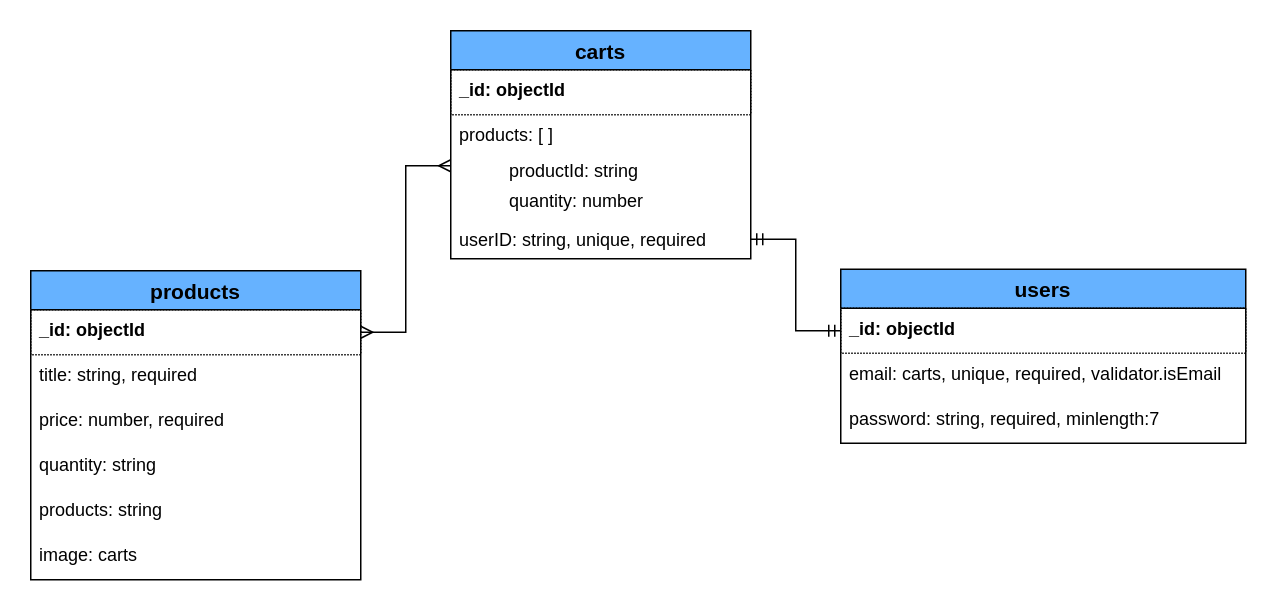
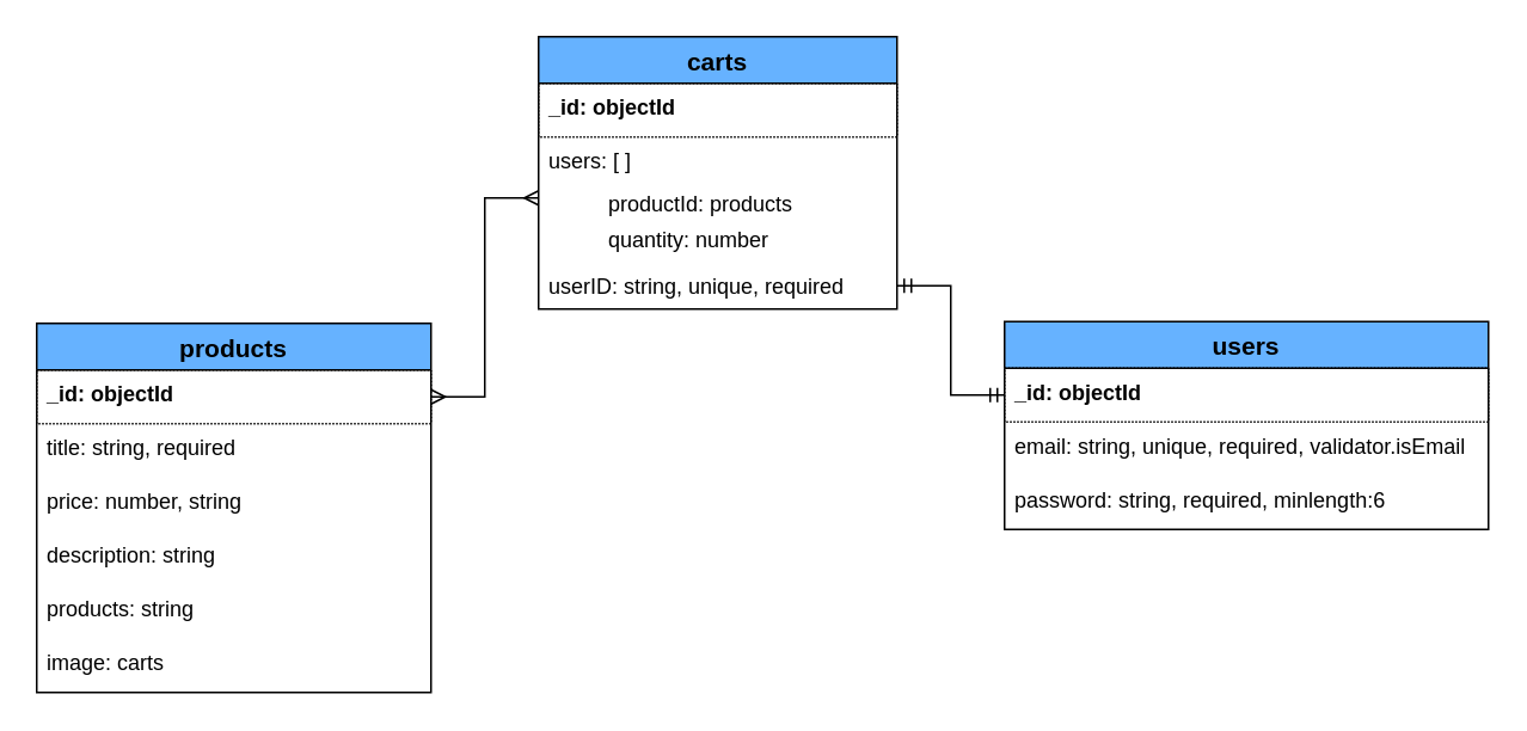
  <mxCell id="0" />
  <mxCell id="1" parent="0" />
  <mxCell id="2" value="users" style="swimlane;fontStyle=1;childLayout=stackLayout;horizontal=1;startSize=26;horizontalStack=0;resizeParent=1;resizeParentMax=0;resizeLast=0;collapsible=1;marginBottom=0;align=center;fontSize=14;fillColor=#66B2FF;" vertex="1" parent="1"><mxGeometry x="560" y="179" width="270" height="116" as="geometry" /></mxCell>
  <mxCell id="3" value="_id: objectId" style="text;strokeColor=default;fillColor=none;spacingLeft=4;spacingRight=4;overflow=hidden;rotatable=0;points=[[0,0.5],[1,0.5]];portConstraint=eastwest;fontSize=12;fontStyle=1;dashed=1;dashPattern=1 1;" vertex="1" parent="2"><mxGeometry y="26" width="270" height="30" as="geometry" /></mxCell>
- <mxCell id="4" value="email: carts, unique, required, validator.isEmail" style="text;strokeColor=none;fillColor=none;spacingLeft=4;spacingRight=4;overflow=hidden;rotatable=0;points=[[0,0.5],[1,0.5]];portConstraint=eastwest;fontSize=12;" vertex="1" parent="2"><mxGeometry y="56" width="270" height="30" as="geometry" /></mxCell>
- <mxCell id="5" value="password: string, required, minlength:7" style="text;strokeColor=none;fillColor=none;spacingLeft=4;spacingRight=4;overflow=hidden;rotatable=0;points=[[0,0.5],[1,0.5]];portConstraint=eastwest;fontSize=12;dashed=1;dashPattern=1 1;" vertex="1" parent="2"><mxGeometry y="86" width="270" height="30" as="geometry" /></mxCell>
+ <mxCell id="4" value="email: string, unique, required, validator.isEmail" style="text;strokeColor=none;fillColor=none;spacingLeft=4;spacingRight=4;overflow=hidden;rotatable=0;points=[[0,0.5],[1,0.5]];portConstraint=eastwest;fontSize=12;" vertex="1" parent="2"><mxGeometry y="56" width="270" height="30" as="geometry" /></mxCell>
+ <mxCell id="5" value="password: string, required, minlength:6" style="text;strokeColor=none;fillColor=none;spacingLeft=4;spacingRight=4;overflow=hidden;rotatable=0;points=[[0,0.5],[1,0.5]];portConstraint=eastwest;fontSize=12;dashed=1;dashPattern=1 1;" vertex="1" parent="2"><mxGeometry y="86" width="270" height="30" as="geometry" /></mxCell>
  <mxCell id="6" value="carts" style="swimlane;fontStyle=1;childLayout=stackLayout;horizontal=1;startSize=26;horizontalStack=0;resizeParent=1;resizeParentMax=0;resizeLast=0;collapsible=1;marginBottom=0;align=center;fontSize=14;fillColor=#66B2FF;" vertex="1" parent="1"><mxGeometry x="300" y="20" width="200" height="152" as="geometry" /></mxCell>
  <mxCell id="7" value="_id: objectId" style="text;strokeColor=default;fillColor=none;spacingLeft=4;spacingRight=4;overflow=hidden;rotatable=0;points=[[0,0.5],[1,0.5]];portConstraint=eastwest;fontSize=12;fontStyle=1;dashed=1;dashPattern=1 1;" vertex="1" parent="6"><mxGeometry y="26" width="200" height="30" as="geometry" /></mxCell>
- <mxCell id="8" value="products: [ ]" style="text;strokeColor=none;fillColor=none;spacingLeft=4;spacingRight=4;overflow=hidden;rotatable=0;points=[[0,0.5],[1,0.5]];portConstraint=eastwest;fontSize=12;" vertex="1" parent="6"><mxGeometry y="56" width="200" height="24" as="geometry" /></mxCell>
- <mxCell id="9" value="          productId: string" style="text;strokeColor=none;fillColor=none;spacingLeft=4;spacingRight=4;overflow=hidden;rotatable=0;points=[[0,0.5],[1,0.5]];portConstraint=eastwest;fontSize=12;dashed=1;dashPattern=1 1;" vertex="1" parent="6"><mxGeometry y="80" width="200" height="20" as="geometry" /></mxCell>
+ <mxCell id="8" value="users: [ ]" style="text;strokeColor=none;fillColor=none;spacingLeft=4;spacingRight=4;overflow=hidden;rotatable=0;points=[[0,0.5],[1,0.5]];portConstraint=eastwest;fontSize=12;" vertex="1" parent="6"><mxGeometry y="56" width="200" height="24" as="geometry" /></mxCell>
+ <mxCell id="9" value="          productId: products" style="text;strokeColor=none;fillColor=none;spacingLeft=4;spacingRight=4;overflow=hidden;rotatable=0;points=[[0,0.5],[1,0.5]];portConstraint=eastwest;fontSize=12;dashed=1;dashPattern=1 1;" vertex="1" parent="6"><mxGeometry y="80" width="200" height="20" as="geometry" /></mxCell>
  <mxCell id="10" value="          quantity: number" style="text;strokeColor=none;fillColor=none;spacingLeft=4;spacingRight=4;overflow=hidden;rotatable=0;points=[[0,0.5],[1,0.5]];portConstraint=eastwest;fontSize=12;dashed=1;dashPattern=1 1;" vertex="1" parent="6"><mxGeometry y="100" width="200" height="26" as="geometry" /></mxCell>
  <mxCell id="11" value="userID: string, unique, required" style="text;strokeColor=none;fillColor=none;spacingLeft=4;spacingRight=4;overflow=hidden;rotatable=0;points=[[0,0.5],[1,0.5]];portConstraint=eastwest;fontSize=12;dashed=1;dashPattern=1 1;" vertex="1" parent="6"><mxGeometry y="126" width="200" height="26" as="geometry" /></mxCell>
  <mxCell id="12" value="products" style="swimlane;fontStyle=1;childLayout=stackLayout;horizontal=1;startSize=26;horizontalStack=0;resizeParent=1;resizeParentMax=0;resizeLast=0;collapsible=1;marginBottom=0;align=center;fontSize=14;fillColor=#66B2FF;" vertex="1" parent="1"><mxGeometry x="20" y="180" width="220" height="206" as="geometry" /></mxCell>
  <mxCell id="13" value="_id: objectId" style="text;strokeColor=default;fillColor=none;spacingLeft=4;spacingRight=4;overflow=hidden;rotatable=0;points=[[0,0.5],[1,0.5]];portConstraint=eastwest;fontSize=12;fontStyle=1;dashed=1;dashPattern=1 1;" vertex="1" parent="12"><mxGeometry y="26" width="220" height="30" as="geometry" /></mxCell>
  <mxCell id="14" value="title: string, required" style="text;strokeColor=none;fillColor=none;spacingLeft=4;spacingRight=4;overflow=hidden;rotatable=0;points=[[0,0.5],[1,0.5]];portConstraint=eastwest;fontSize=12;" vertex="1" parent="12"><mxGeometry y="56" width="220" height="30" as="geometry" /></mxCell>
- <mxCell id="15" value="price: number, required" style="text;strokeColor=none;fillColor=none;spacingLeft=4;spacingRight=4;overflow=hidden;rotatable=0;points=[[0,0.5],[1,0.5]];portConstraint=eastwest;fontSize=12;dashed=1;dashPattern=1 1;" vertex="1" parent="12"><mxGeometry y="86" width="220" height="30" as="geometry" /></mxCell>
- <mxCell id="16" value="quantity: string" style="text;strokeColor=none;fillColor=none;spacingLeft=4;spacingRight=4;overflow=hidden;rotatable=0;points=[[0,0.5],[1,0.5]];portConstraint=eastwest;fontSize=12;dashed=1;dashPattern=1 1;" vertex="1" parent="12"><mxGeometry y="116" width="220" height="30" as="geometry" /></mxCell>
+ <mxCell id="15" value="price: number, string" style="text;strokeColor=none;fillColor=none;spacingLeft=4;spacingRight=4;overflow=hidden;rotatable=0;points=[[0,0.5],[1,0.5]];portConstraint=eastwest;fontSize=12;dashed=1;dashPattern=1 1;" vertex="1" parent="12"><mxGeometry y="86" width="220" height="30" as="geometry" /></mxCell>
+ <mxCell id="16" value="description: string" style="text;strokeColor=none;fillColor=none;spacingLeft=4;spacingRight=4;overflow=hidden;rotatable=0;points=[[0,0.5],[1,0.5]];portConstraint=eastwest;fontSize=12;dashed=1;dashPattern=1 1;" vertex="1" parent="12"><mxGeometry y="116" width="220" height="30" as="geometry" /></mxCell>
  <mxCell id="17" value="products: string" style="text;strokeColor=none;fillColor=none;spacingLeft=4;spacingRight=4;overflow=hidden;rotatable=0;points=[[0,0.5],[1,0.5]];portConstraint=eastwest;fontSize=12;dashed=1;dashPattern=1 1;" vertex="1" parent="12"><mxGeometry y="146" width="220" height="30" as="geometry" /></mxCell>
  <mxCell id="18" value="image: carts" style="text;strokeColor=none;fillColor=none;spacingLeft=4;spacingRight=4;overflow=hidden;rotatable=0;points=[[0,0.5],[1,0.5]];portConstraint=eastwest;fontSize=12;dashed=1;dashPattern=1 1;" vertex="1" parent="12"><mxGeometry y="176" width="220" height="30" as="geometry" /></mxCell>
  <mxCell id="19" value="" style="edgeStyle=entityRelationEdgeStyle;fontSize=12;html=1;endArrow=ERmany;startArrow=ERmany;rounded=0;exitX=1;exitY=0.5;exitDx=0;exitDy=0;entryX=0;entryY=0.5;entryDx=0;entryDy=0;" edge="1" parent="1" source="13" target="9"><mxGeometry width="100" height="100" relative="1" as="geometry"><mxPoint x="310" y="260" as="sourcePoint" /><mxPoint x="410" y="160" as="targetPoint" /></mxGeometry></mxCell>
  <mxCell id="20" value="" style="edgeStyle=entityRelationEdgeStyle;fontSize=12;html=1;endArrow=ERmandOne;startArrow=ERmandOne;rounded=0;entryX=1;entryY=0.5;entryDx=0;entryDy=0;exitX=0;exitY=0.5;exitDx=0;exitDy=0;" edge="1" parent="1" source="3" target="11"><mxGeometry width="100" height="100" relative="1" as="geometry"><mxPoint x="310" y="260" as="sourcePoint" /><mxPoint x="410" y="160" as="targetPoint" /></mxGeometry></mxCell>
